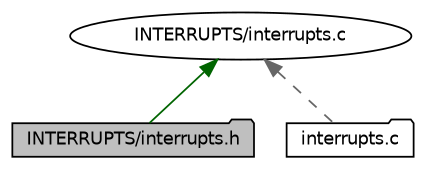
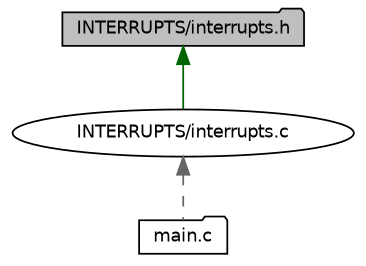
  digraph {
    node [color=black fillcolor=white fontname=Helvetica fontsize=10 shape=folder style=filled]
    edge [dir=back fontname=Helvetica fontsize=10 labelfontname=Helvetica labelfontsize=10]
    n1 [fillcolor=grey75 fontcolor=black height=0.2 label="INTERRUPTS/interrupts.h" width=0.4]
    n2 [height=0.2 label="INTERRUPTS/interrupts.c" shape=ellipse width=0.4]
-   n3 [height=0.2 label="interrupts.c" width=0.4]
-   n2 -> n1 [color=darkgreen style=solid]
+   n3 [height=0.2 label="main.c" width=0.4]
+   n1 -> n2 [color=darkgreen style=solid]
    n2 -> n3 [color=gray40 style=dashed]
  }
